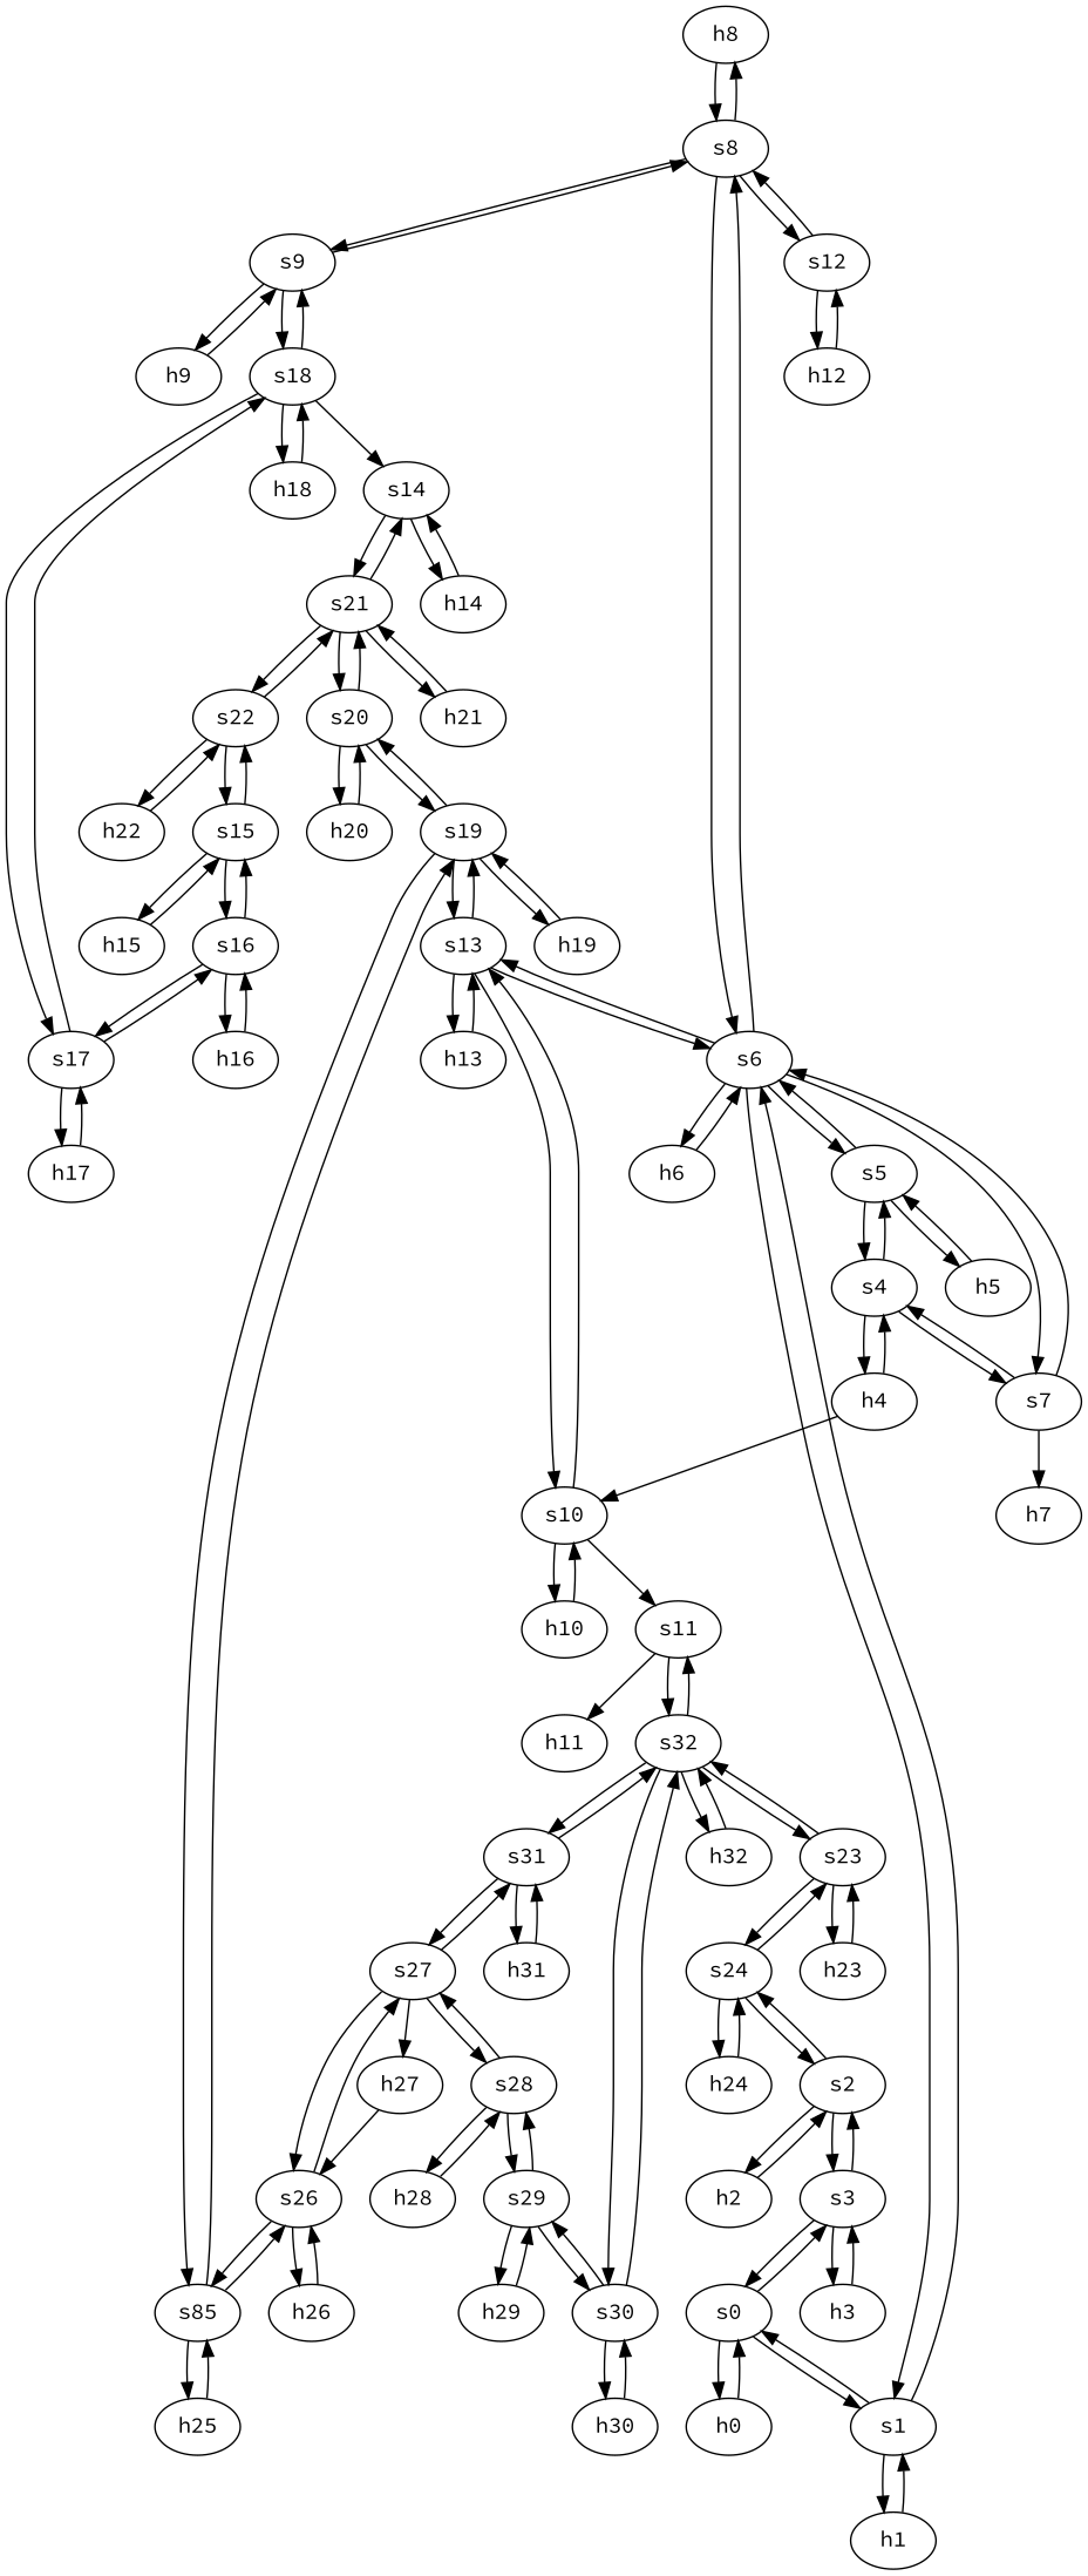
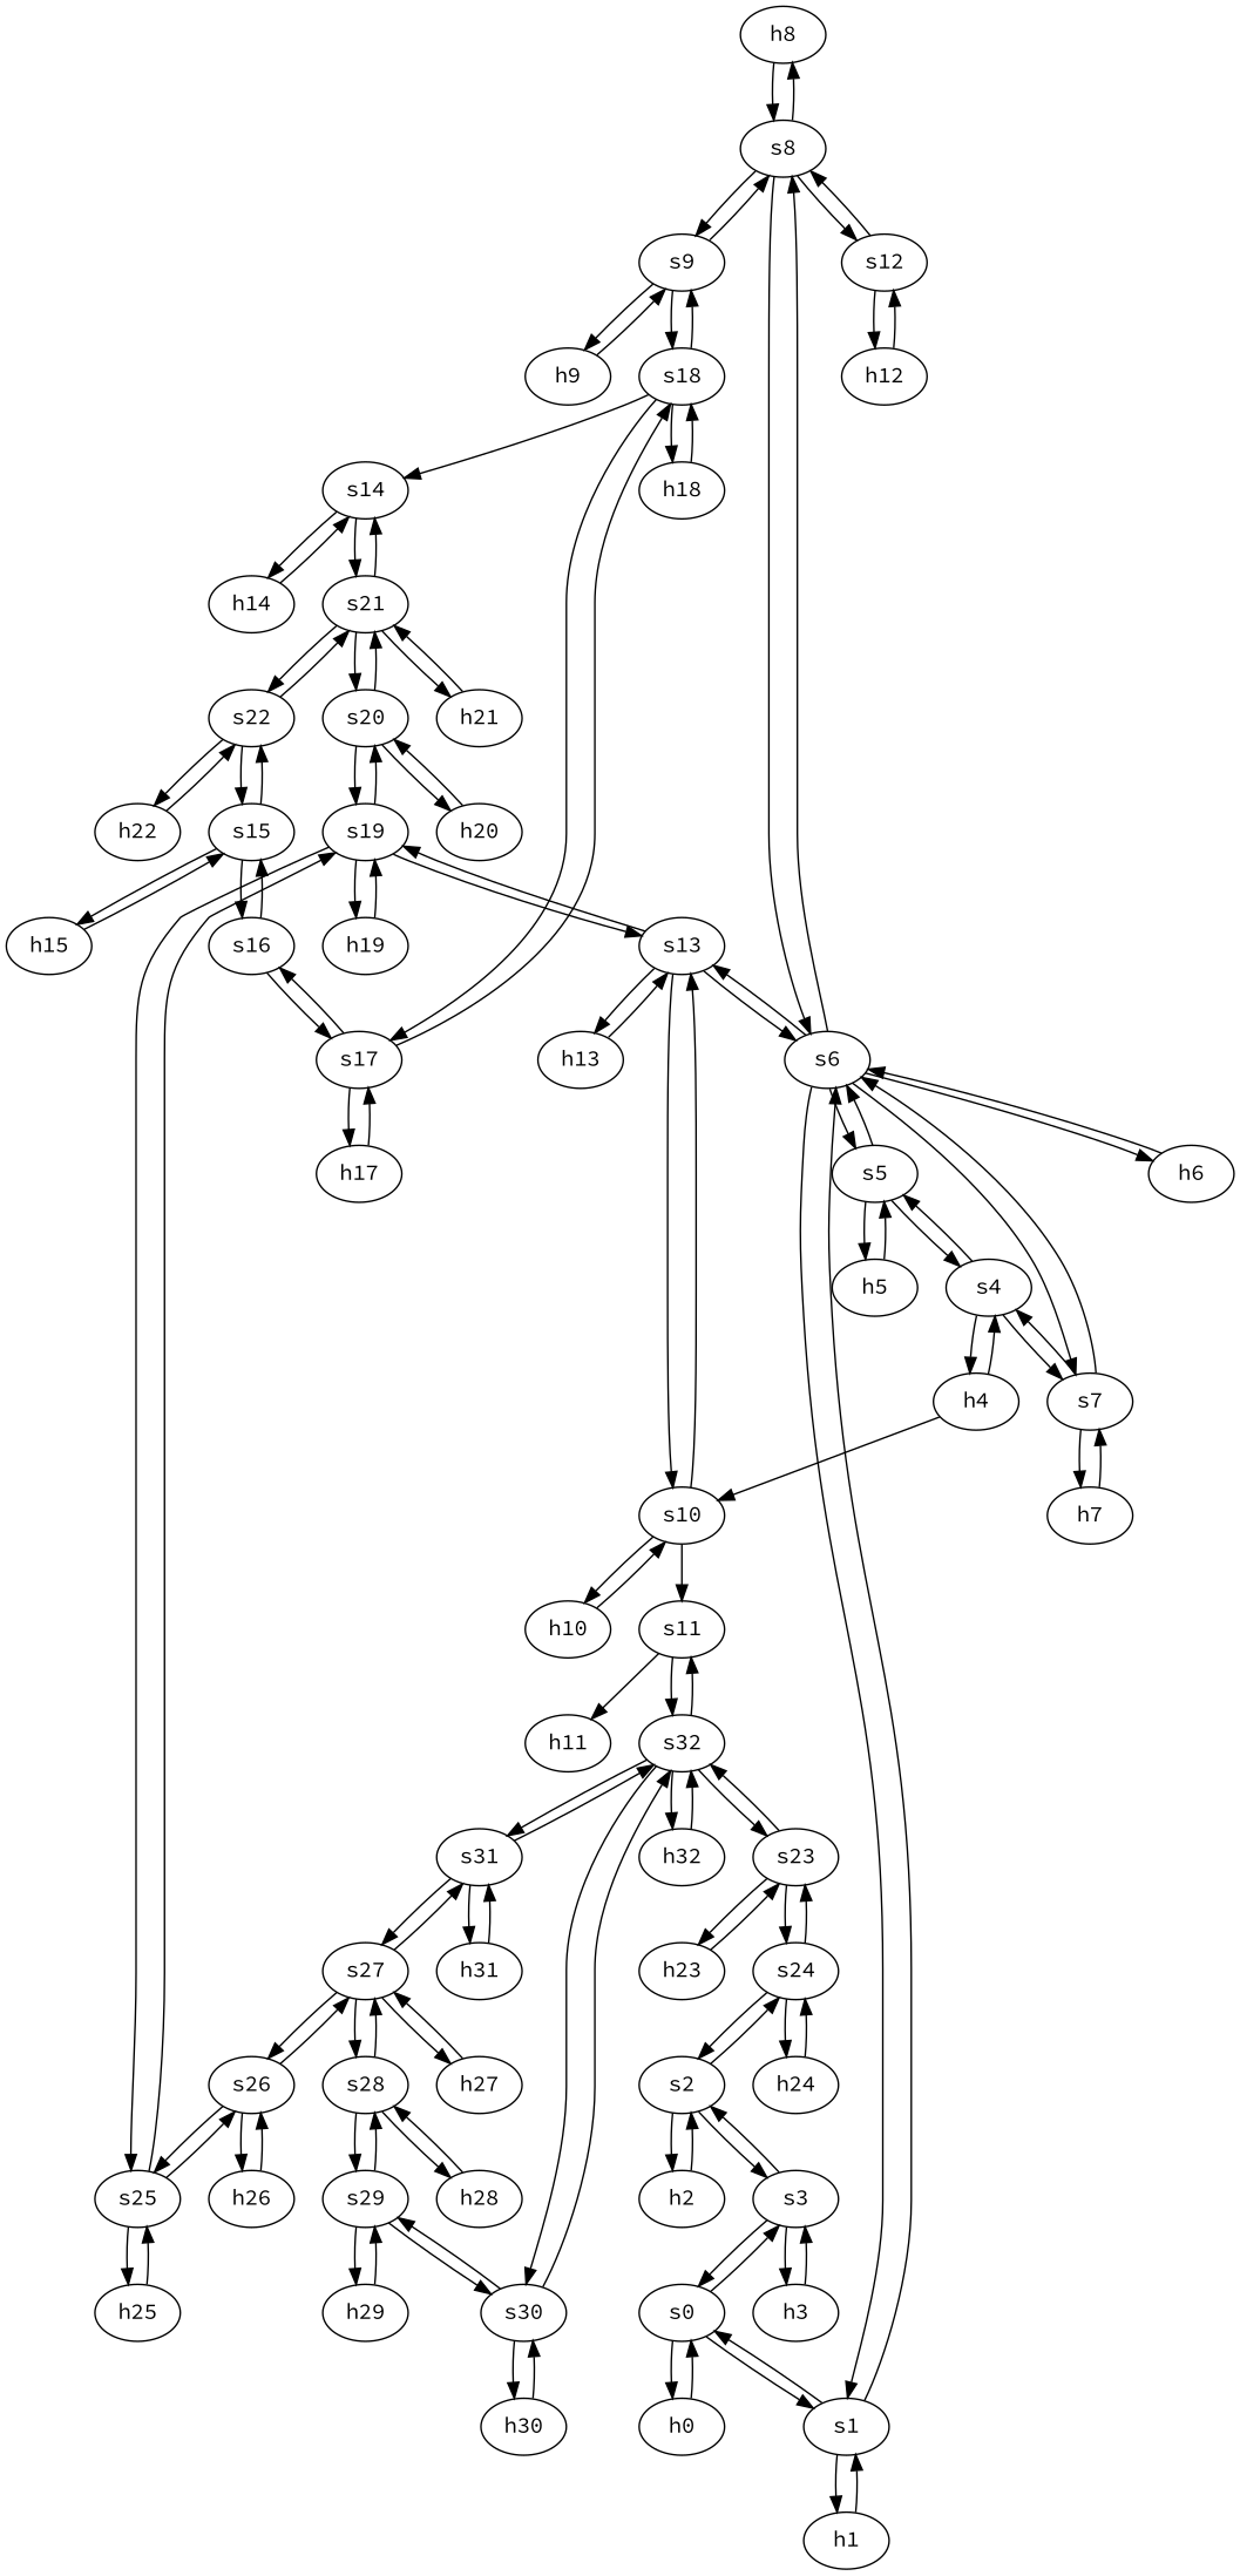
  strict digraph {
    fontname="Source Code Pro"
    node [fontname="Source Code Pro" type=host]
    edge [capacity="1Gbps" cost=1 dst_port=1 fontname="Source Code Pro" src_port=1]
    h8 [ip="111.0.8.8" mac="00:00:00:00:8:8"]
    s8 [type=switch]
    s9 [type=switch]
    s6 [type=switch]
    s12 [type=switch]
    h9 [ip="111.0.9.9" mac="00:00:00:00:9:9"]
    s18 [type=switch]
    s1 [type=switch]
    h6 [ip="111.0.6.6" mac="00:00:00:00:6:6"]
    s7 [type=switch]
    s5 [type=switch]
    s13 [type=switch]
    h12 [ip="111.0.12.12" mac="00:00:00:00:12:12"]
    s14 [type=switch]
    s17 [type=switch]
    h18 [ip="111.0.18.18" mac="00:00:00:00:18:18"]
    h26 [ip="111.0.26.26" mac="00:00:00:00:26:26"]
    s26 [type=switch]
    s27 [type=switch]
-   s25 [type=switch label=s85]
+   s25 [type=switch]
    s28 [type=switch]
    s31 [type=switch]
    h27 [ip="111.0.27.27" mac="00:00:00:00:27:27"]
    s19 [type=switch]
    h25 [ip="111.0.25.25" mac="00:00:00:00:25:25"]
    h2 [ip="111.0.2.2" mac="00:00:00:00:2:2"]
    s2 [type=switch]
    s3 [type=switch]
    s24 [type=switch]
    h3 [ip="111.0.3.3" mac="00:00:00:00:3:3"]
    s0 [type=switch]
    s23 [type=switch]
    h24 [ip="111.0.24.24" mac="00:00:00:00:24:24"]
    h0 [ip="111.0.0.0" mac="00:00:00:00:0:0"]
    h1 [ip="111.0.1.1" mac="00:00:00:00:1:1"]
    h7 [ip="111.0.7.7" mac="00:00:00:00:7:7"]
    s4 [type=switch]
    h5 [ip="111.0.5.5" mac="00:00:00:00:5:5"]
    s10 [type=switch]
    h13 [ip="111.0.13.13" mac="00:00:00:00:13:13"]
    h4 [ip="111.0.4.4" mac="00:00:00:00:4:4"]
    h23 [ip="111.0.23.23" mac="00:00:00:00:23:23"]
    s32 [type=switch]
    s30 [type=switch]
    s11 [type=switch]
    h32 [ip="111.0.32.32" mac="00:00:00:00:32:32"]
    h22 [ip="111.0.22.22" mac="00:00:00:00:22:22"]
    s22 [type=switch]
    s21 [type=switch]
    s15 [type=switch]
    h21 [ip="111.0.21.21" mac="00:00:00:00:21:21"]
    s20 [type=switch]
    s16 [type=switch]
    h15 [ip="111.0.15.15" mac="00:00:00:00:15:15"]
    h20 [ip="111.0.20.20" mac="00:00:00:00:20:20"]
    h14 [ip="111.0.14.14" mac="00:00:00:00:14:14"]
    h17 [ip="111.0.17.17" mac="00:00:00:00:17:17"]
    h29 [ip="111.0.29.29" mac="00:00:00:00:29:29"]
    s29 [type=switch]
    h28 [ip="111.0.28.28" mac="00:00:00:00:28:28"]
    h30 [ip="111.0.30.30" mac="00:00:00:00:30:30"]
    h19 [ip="111.0.19.19" mac="00:00:00:00:19:19"]
    h10 [ip="111.0.10.10" mac="00:00:00:00:10:10"]
    h31 [ip="111.0.31.31" mac="00:00:00:00:31:31"]
    h11 [ip="111.0.11.11" mac="00:00:00:00:11:11"]
-   h16 [ip="111.0.16.16" mac="00:00:00:00:16:16"]
    h8 -> s8
    s8 -> h8
    s8 -> s9 [dst_port=2 src_port=3]
    s8 -> s6 [dst_port=4 src_port=2]
    s8 -> s12 [dst_port=2 src_port=4]
    s9 -> s8 [dst_port=3 src_port=2]
    s9 -> h9
    s9 -> s18 [dst_port=2 src_port=3]
    s6 -> s8 [dst_port=2 src_port=4]
    s6 -> s1 [dst_port=3 src_port=2]
    s6 -> h6
    s6 -> s7 [dst_port=3 src_port=6]
    s6 -> s5 [dst_port=3 src_port=3]
    s6 -> s13 [dst_port=2 src_port=5]
    s12 -> s8 [dst_port=4 src_port=2]
    s12 -> h12
    h9 -> s9
    s18 -> s9 [dst_port=3 src_port=2]
    s18 -> s14 [dst_port=2 src_port=3]
    s18 -> s17 [dst_port=3 src_port=4]
    s18 -> h18
    s1 -> s6 [dst_port=2 src_port=3]
    s1 -> s0 [dst_port=2 src_port=2]
    s1 -> h1
    h6 -> s6
    s7 -> s6 [dst_port=6 src_port=3]
    s7 -> h7
    s7 -> s4 [dst_port=3 src_port=2]
    s5 -> s6 [dst_port=3 src_port=3]
    s5 -> s4 [dst_port=2 src_port=2]
    s5 -> h5
    s13 -> s6 [dst_port=5 src_port=2]
    s13 -> s19 [dst_port=2 src_port=4]
    s13 -> s10 [dst_port=3 src_port=3]
    s13 -> h13
    h12 -> s12
    s14 -> s21 [dst_port=2 src_port=3]
    s14 -> h14
    s17 -> s18 [dst_port=4 src_port=3]
    s17 -> s16 [dst_port=3 src_port=2]
    s17 -> h17
    h18 -> s18
    h26 -> s26
    s26 -> h26
    s26 -> s27 [dst_port=2 src_port=3]
    s26 -> s25 [dst_port=3 src_port=2]
    s27 -> s26 [dst_port=3 src_port=2]
    s27 -> s28 [dst_port=2 src_port=3]
    s27 -> s31 [dst_port=2 src_port=4]
    s27 -> h27
    s25 -> s26 [dst_port=2 src_port=3]
    s25 -> s19 [dst_port=3 src_port=2]
    s25 -> h25
    s28 -> s27 [dst_port=3 src_port=2]
    s28 -> s29 [dst_port=2 src_port=3]
    s28 -> h28
    s31 -> s27 [dst_port=4 src_port=2]
    s31 -> s32 [dst_port=5 src_port=3]
    s31 -> h31
-   h27 -> s26
+   h27 -> s27
    s19 -> s13 [dst_port=4 src_port=2]
    s19 -> s25 [dst_port=2 src_port=3]
    s19 -> s20 [dst_port=2 src_port=4]
    s19 -> h19
    h25 -> s25
    h2 -> s2
    s2 -> h2
    s2 -> s3 [dst_port=3 src_port=3]
    s2 -> s24 [dst_port=2 src_port=2]
    s3 -> s2 [dst_port=3 src_port=3]
    s3 -> h3
    s3 -> s0 [dst_port=3 src_port=2]
    s24 -> s2 [dst_port=2 src_port=2]
    s24 -> s23 [dst_port=2 src_port=3]
    s24 -> h24
    h3 -> s3
    s0 -> s1 [dst_port=2 src_port=2]
    s0 -> s3 [dst_port=2 src_port=3]
    s0 -> h0
    s23 -> s24 [dst_port=3 src_port=2]
    s23 -> h23
    s23 -> s32 [dst_port=3 src_port=3]
    h24 -> s24
    h0 -> s0
    h1 -> s1
+   h7 -> s7
    s4 -> s7 [dst_port=2 src_port=3]
    s4 -> s5 [dst_port=2 src_port=2]
    s4 -> h4
    h5 -> s5
    s10 -> s13 [dst_port=3 src_port=3]
    s10 -> s11 [dst_port=2 src_port=2]
    s10 -> h10
    h13 -> s13
    h4 -> s4
    h4 -> s10 [dst_port=2 src_port=2]
    h23 -> s23
    s32 -> s31 [dst_port=3 src_port=5]
    s32 -> s23 [dst_port=3 src_port=3]
    s32 -> s30 [dst_port=3 src_port=4]
    s32 -> s11 [dst_port=3 src_port=2]
    s32 -> h32
    s30 -> s32 [dst_port=4 src_port=3]
    s30 -> s29 [dst_port=3 src_port=2]
    s30 -> h30
    s11 -> s32 [dst_port=2 src_port=3]
    s11 -> h11
    h32 -> s32
    h22 -> s22
    s22 -> h22
    s22 -> s21 [dst_port=4 src_port=3]
    s22 -> s15 [dst_port=3 src_port=2]
    s21 -> s14 [dst_port=3 src_port=2]
    s21 -> s22 [dst_port=3 src_port=4]
    s21 -> h21
    s21 -> s20 [dst_port=3 src_port=3]
    s15 -> s22 [dst_port=2 src_port=3]
    s15 -> s16 [dst_port=2 src_port=2]
    s15 -> h15
    h21 -> s21
    s20 -> s19 [dst_port=4 src_port=2]
    s20 -> s21 [dst_port=3 src_port=3]
    s20 -> h20
    s16 -> s17 [dst_port=2 src_port=3]
    s16 -> s15 [dst_port=2 src_port=2]
-   s16 -> h16
    h15 -> s15
    h20 -> s20
    h14 -> s14
    h17 -> s17
    h29 -> s29
    s29 -> s28 [dst_port=3 src_port=2]
    s29 -> s30 [dst_port=2 src_port=3]
    s29 -> h29
    h28 -> s28
    h30 -> s30
    h19 -> s19
    h10 -> s10
    h31 -> s31
-   h16 -> s16
  }
